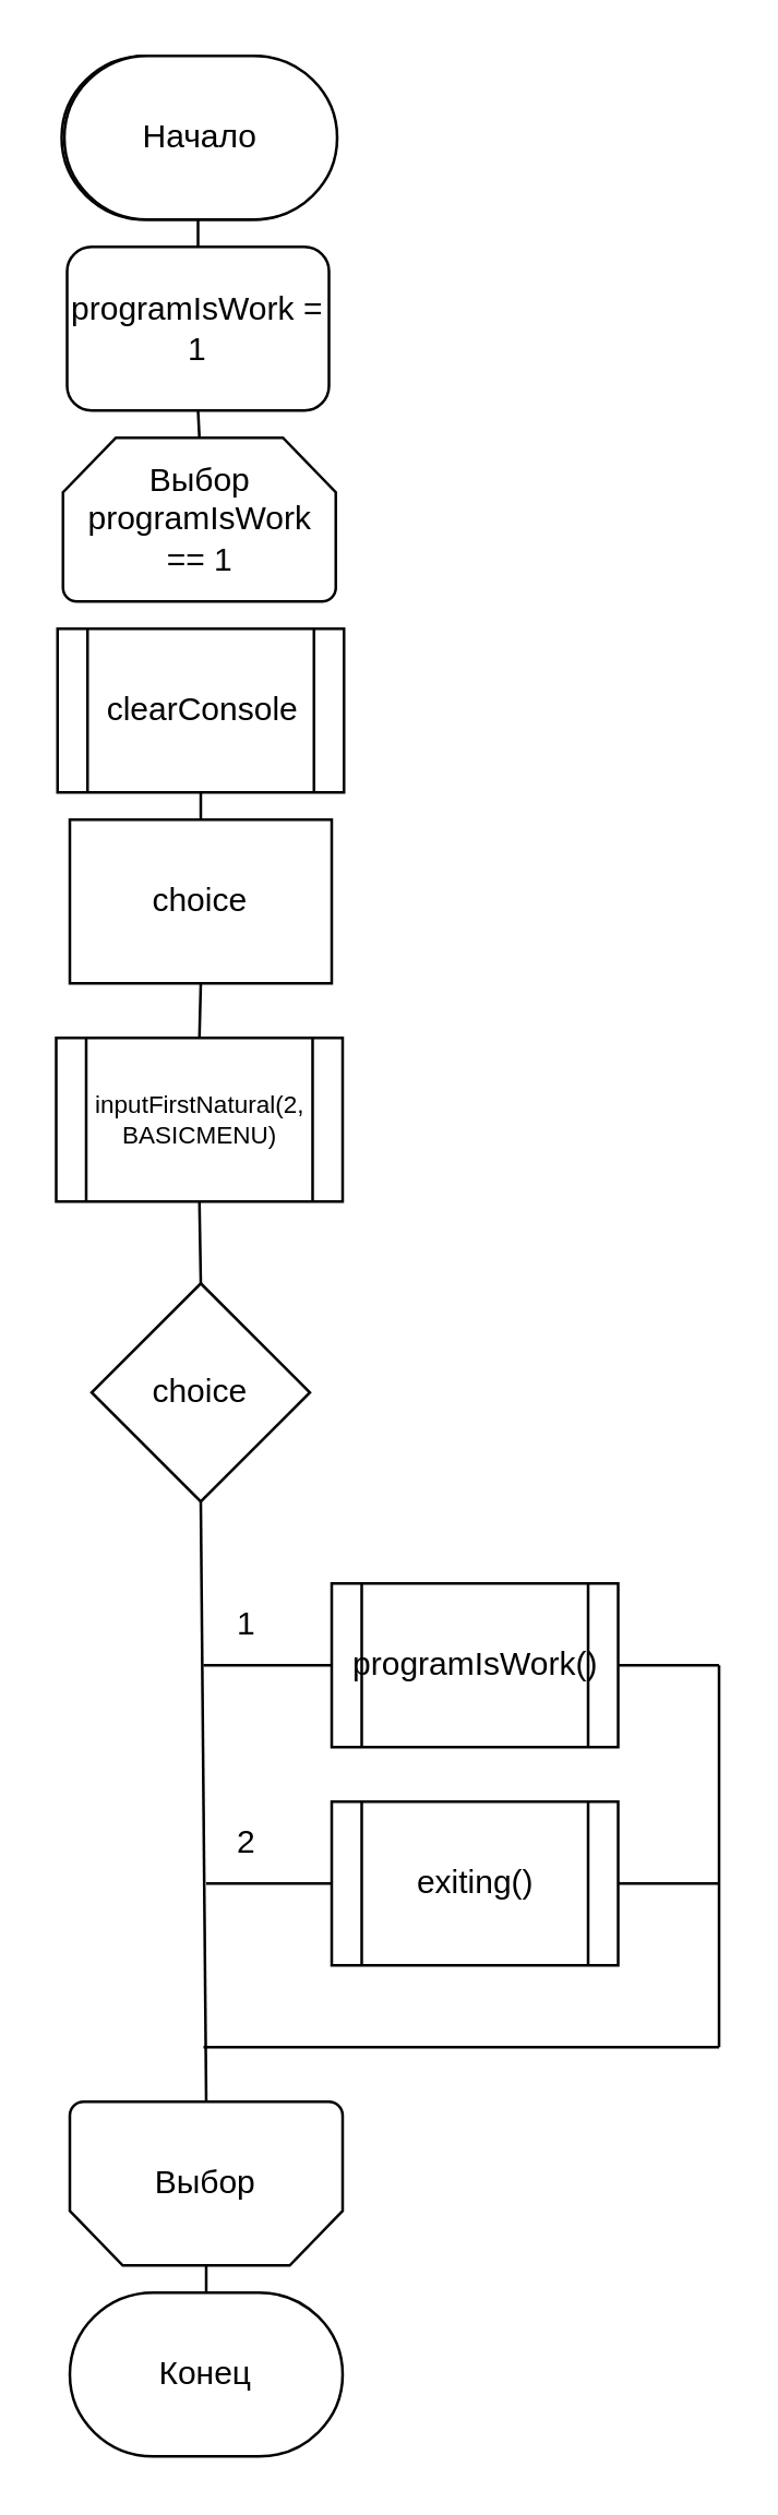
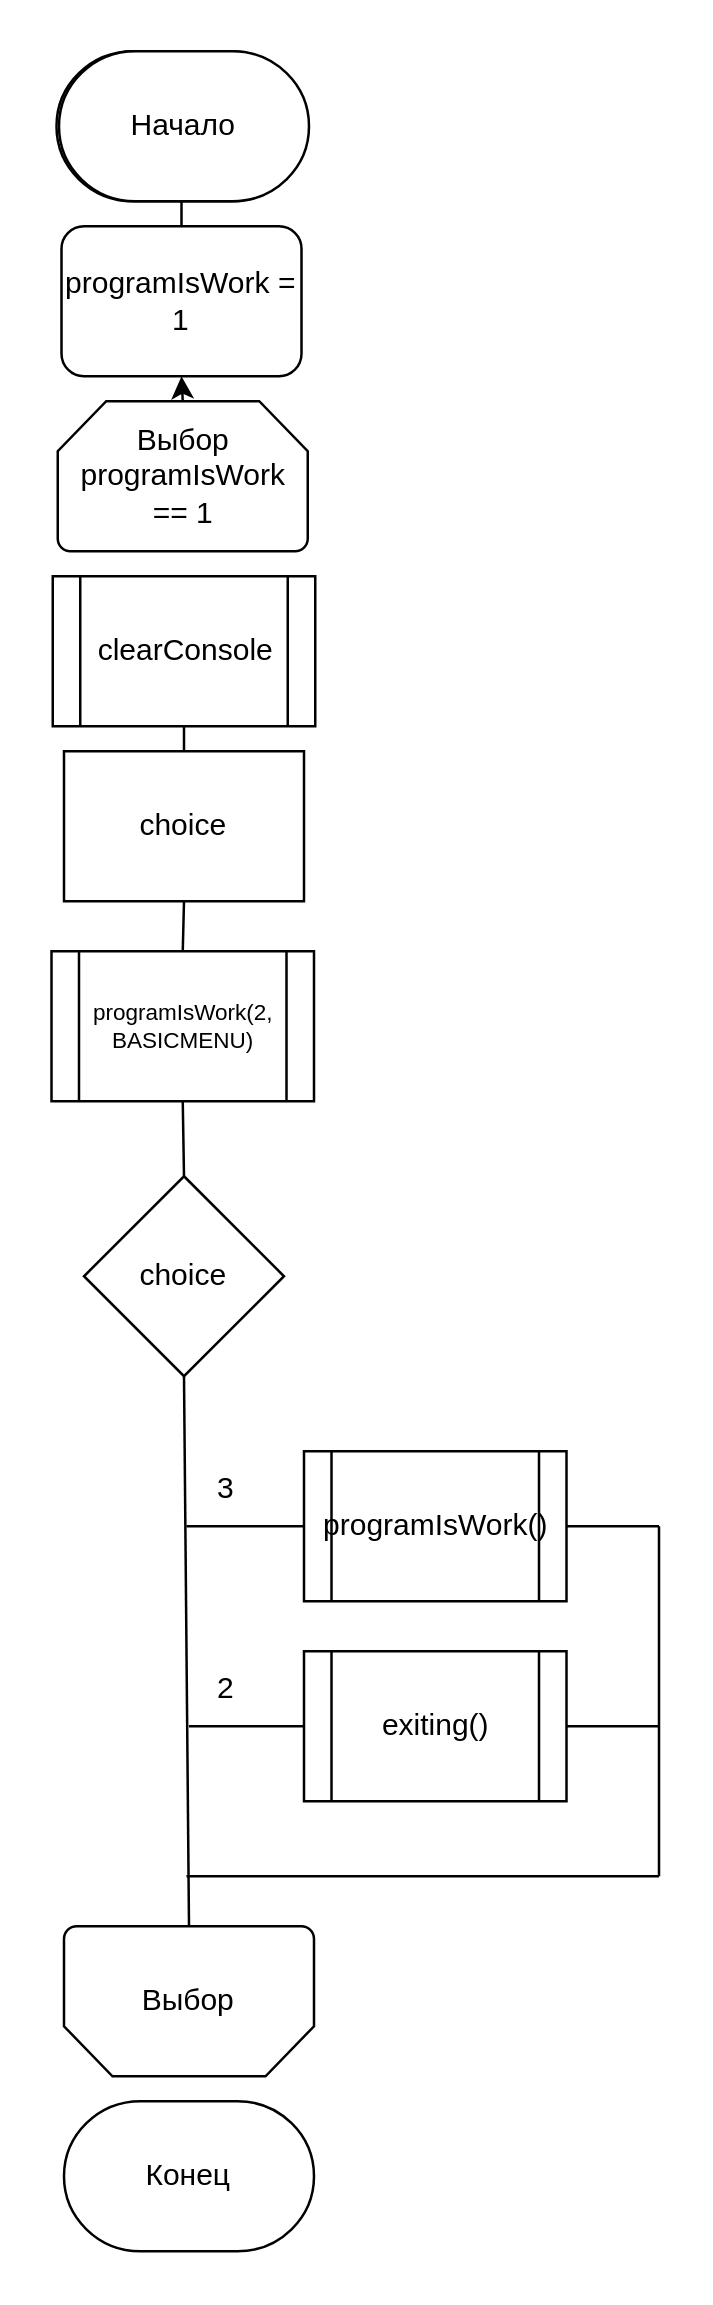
  <mxCell id="0" />
  <mxCell id="1" parent="0" />
  <mxCell id="2" value="Начало" style="strokeWidth=1;html=1;shape=mxgraph.flowchart.terminator;whiteSpace=wrap;" parent="1" vertex="1"><mxGeometry x="22" y="20" width="100" height="60" as="geometry" /></mxCell>
  <mxCell id="3" value="programIsWork = 1" style="whiteSpace=wrap;html=1;rounded=1;" parent="1" vertex="1"><mxGeometry x="24" y="90" width="96" height="60" as="geometry" /></mxCell>
  <mxCell id="4" value="Выбор&lt;br&gt;programIsWork == 1" style="strokeWidth=1;html=1;shape=mxgraph.flowchart.loop_limit;whiteSpace=wrap;" parent="1" vertex="1"><mxGeometry x="22.5" y="160" width="100" height="60" as="geometry" /></mxCell>
  <mxCell id="5" value="Выбор" style="strokeWidth=1;html=1;shape=mxgraph.flowchart.loop_limit;whiteSpace=wrap;direction=west;" parent="1" vertex="1"><mxGeometry x="25" y="770" width="100" height="60" as="geometry" /></mxCell>
  <mxCell id="6" value="clearConsole" style="shape=process;whiteSpace=wrap;html=1;backgroundOutline=1;" parent="1" vertex="1"><mxGeometry x="20.5" y="230" width="105" height="60" as="geometry" /></mxCell>
- <mxCell id="7" value="inputFirstNatural(2, BASICMENU)" style="shape=process;whiteSpace=wrap;html=1;backgroundOutline=1;fontSize=9;" parent="1" vertex="1"><mxGeometry x="20" y="380" width="105" height="60" as="geometry" /></mxCell>
+ <mxCell id="7" value="programIsWork(2, BASICMENU)" style="shape=process;whiteSpace=wrap;html=1;backgroundOutline=1;fontSize=9;" parent="1" vertex="1"><mxGeometry x="20" y="380" width="105" height="60" as="geometry" /></mxCell>
  <mxCell id="8" value="choice" style="rounded=0;whiteSpace=wrap;html=1;" parent="1" vertex="1"><mxGeometry x="25" y="300" width="96" height="60" as="geometry" /></mxCell>
  <mxCell id="9" value="choice" style="rhombus;whiteSpace=wrap;html=1;" parent="1" vertex="1"><mxGeometry x="33" y="470" width="80" height="80" as="geometry" /></mxCell>
  <mxCell id="10" value="programIsWork()" style="shape=process;whiteSpace=wrap;html=1;backgroundOutline=1;" parent="1" vertex="1"><mxGeometry x="121" y="580" width="105" height="60" as="geometry" /></mxCell>
  <mxCell id="11" value="exiting()" style="shape=process;whiteSpace=wrap;html=1;backgroundOutline=1;" parent="1" vertex="1"><mxGeometry x="121" y="660" width="105" height="60" as="geometry" /></mxCell>
  <mxCell id="12" value="Конец" style="strokeWidth=1;html=1;shape=mxgraph.flowchart.terminator;whiteSpace=wrap;" parent="1" vertex="1"><mxGeometry x="25" y="840" width="100" height="60" as="geometry" /></mxCell>
  <mxCell id="13" value="" style="endArrow=none;html=1;rounded=0;entryX=0.5;entryY=1;entryDx=0;entryDy=0;entryPerimeter=0;exitX=0.5;exitY=0;exitDx=0;exitDy=0;" parent="1" source="3" target="2" edge="1"><mxGeometry width="50" height="50" relative="1" as="geometry"><mxPoint x="-37" y="150" as="sourcePoint" /><mxPoint x="13" y="100" as="targetPoint" /></mxGeometry></mxCell>
- <mxCell id="14" value="" style="endArrow=none;html=1;rounded=0;entryX=0.5;entryY=1;entryDx=0;entryDy=0;exitX=0.5;exitY=0;exitDx=0;exitDy=0;exitPerimeter=0;" parent="1" source="4" target="3" edge="1"><mxGeometry width="50" height="50" relative="1" as="geometry"><mxPoint x="-87" y="190" as="sourcePoint" /><mxPoint x="-37" y="140" as="targetPoint" /></mxGeometry></mxCell>
+ <mxCell id="14" value="" style="endArrow=classic;html=1;rounded=0;entryX=0.5;entryY=1;entryDx=0;entryDy=0;exitX=0.5;exitY=0;exitDx=0;exitDy=0;exitPerimeter=0;" parent="1" source="4" target="3" edge="1"><mxGeometry width="50" height="50" relative="1" as="geometry"><mxPoint x="-87" y="190" as="sourcePoint" /><mxPoint x="-37" y="140" as="targetPoint" /></mxGeometry></mxCell>
  <mxCell id="15" value="" style="endArrow=none;html=1;rounded=0;entryX=0.5;entryY=1;entryDx=0;entryDy=0;exitX=0.5;exitY=0;exitDx=0;exitDy=0;" parent="1" source="8" target="6" edge="1"><mxGeometry width="50" height="50" relative="1" as="geometry"><mxPoint x="-87" y="380" as="sourcePoint" /><mxPoint x="-37" y="330" as="targetPoint" /></mxGeometry></mxCell>
  <mxCell id="16" value="" style="endArrow=none;html=1;rounded=0;entryX=0.5;entryY=1;entryDx=0;entryDy=0;exitX=0.5;exitY=0;exitDx=0;exitDy=0;" parent="1" source="7" target="8" edge="1"><mxGeometry width="50" height="50" relative="1" as="geometry"><mxPoint x="-97" y="430" as="sourcePoint" /><mxPoint x="-47" y="380" as="targetPoint" /></mxGeometry></mxCell>
  <mxCell id="17" value="" style="endArrow=none;html=1;rounded=0;entryX=0.5;entryY=1;entryDx=0;entryDy=0;exitX=0.5;exitY=0;exitDx=0;exitDy=0;" edge="1" parent="1" source="9" target="7"><mxGeometry width="50" height="50" relative="1" as="geometry"><mxPoint x="173" y="500" as="sourcePoint" /><mxPoint x="83" y="470" as="targetPoint" /></mxGeometry></mxCell>
  <mxCell id="18" value="" style="endArrow=none;html=1;rounded=0;entryX=0.5;entryY=1;entryDx=0;entryDy=0;exitX=0.5;exitY=1;exitDx=0;exitDy=0;exitPerimeter=0;" edge="1" parent="1" source="5" target="9"><mxGeometry width="50" height="50" relative="1" as="geometry"><mxPoint x="-77" y="750" as="sourcePoint" /><mxPoint x="-27" y="700" as="targetPoint" /></mxGeometry></mxCell>
  <mxCell id="19" value="" style="endArrow=none;html=1;rounded=0;entryX=0;entryY=0.5;entryDx=0;entryDy=0;" edge="1" parent="1" target="10"><mxGeometry width="50" height="50" relative="1" as="geometry"><mxPoint x="74" y="610" as="sourcePoint" /><mxPoint x="-27" y="680" as="targetPoint" /></mxGeometry></mxCell>
  <mxCell id="20" value="" style="endArrow=none;html=1;rounded=0;exitX=0;exitY=0.5;exitDx=0;exitDy=0;" edge="1" parent="1" source="11"><mxGeometry width="50" height="50" relative="1" as="geometry"><mxPoint x="93" y="620" as="sourcePoint" /><mxPoint x="75" y="690" as="targetPoint" /></mxGeometry></mxCell>
  <mxCell id="21" value="" style="endArrow=none;html=1;rounded=0;" edge="1" parent="1"><mxGeometry width="50" height="50" relative="1" as="geometry"><mxPoint x="74" y="750" as="sourcePoint" /><mxPoint x="263" y="750" as="targetPoint" /></mxGeometry></mxCell>
  <mxCell id="22" value="" style="endArrow=none;html=1;rounded=0;entryX=1;entryY=0.5;entryDx=0;entryDy=0;" edge="1" parent="1" target="11"><mxGeometry width="50" height="50" relative="1" as="geometry"><mxPoint x="263" y="690" as="sourcePoint" /><mxPoint x="273" y="760" as="targetPoint" /></mxGeometry></mxCell>
  <mxCell id="23" value="" style="endArrow=none;html=1;rounded=0;exitX=1;exitY=0.5;exitDx=0;exitDy=0;" edge="1" parent="1" source="10"><mxGeometry width="50" height="50" relative="1" as="geometry"><mxPoint x="273" y="700" as="sourcePoint" /><mxPoint x="263" y="610" as="targetPoint" /></mxGeometry></mxCell>
  <mxCell id="24" value="" style="endArrow=none;html=1;rounded=0;" edge="1" parent="1"><mxGeometry width="50" height="50" relative="1" as="geometry"><mxPoint x="263" y="610" as="sourcePoint" /><mxPoint x="263" y="750" as="targetPoint" /></mxGeometry></mxCell>
- <mxCell id="25" value="" style="endArrow=none;html=1;rounded=0;entryX=0.5;entryY=0;entryDx=0;entryDy=0;entryPerimeter=0;exitX=0.5;exitY=0;exitDx=0;exitDy=0;exitPerimeter=0;" edge="1" parent="1" source="5" target="12"><mxGeometry width="50" height="50" relative="1" as="geometry"><mxPoint x="273" y="620" as="sourcePoint" /><mxPoint x="273" y="760" as="targetPoint" /></mxGeometry></mxCell>
- <mxCell id="26" value="1" style="text;html=1;strokeColor=none;fillColor=none;align=center;verticalAlign=middle;whiteSpace=wrap;rounded=0;" vertex="1" parent="1"><mxGeometry x="60" y="580" width="60" height="30" as="geometry" /></mxCell>
+ <mxCell id="26" value="3" style="text;html=1;strokeColor=none;fillColor=none;align=center;verticalAlign=middle;whiteSpace=wrap;rounded=0;" vertex="1" parent="1"><mxGeometry x="60" y="580" width="60" height="30" as="geometry" /></mxCell>
  <mxCell id="27" value="Начало" style="strokeWidth=1;html=1;shape=mxgraph.flowchart.terminator;whiteSpace=wrap;" vertex="1" parent="1"><mxGeometry x="23" y="20" width="100" height="60" as="geometry" /></mxCell>
  <mxCell id="28" value="2" style="text;html=1;strokeColor=none;fillColor=none;align=center;verticalAlign=middle;whiteSpace=wrap;rounded=0;" vertex="1" parent="1"><mxGeometry x="60" y="660" width="60" height="30" as="geometry" /></mxCell>
